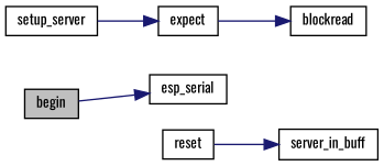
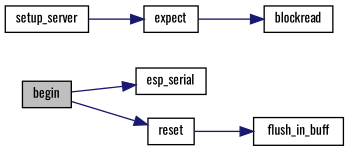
  digraph {
    fontname=Oswald
    rankdir=LR
    node [color=black fillcolor=white fontname=Oswald fontsize=10 shape=record style=filled]
    edge [color=midnightblue fontname=Oswald fontsize=10 labelfontname=Helvetica labelfontsize=10 style=solid]
    n1 [fillcolor=grey75 fontcolor=black height=0.2 label=begin width=0.4]
    n2 [height=0.2 label=esp_serial width=0.4]
    n3 [height=0.2 label=reset width=0.4]
-   n4 [height=0.2 label=server_in_buff width=0.4]
+   n4 [height=0.2 label=flush_in_buff width=0.4]
    n5 [height=0.2 label=setup_server width=0.4]
    n6 [height=0.2 label=expect width=0.4]
    n7 [height=0.2 label=blockread width=0.4]
    n1 -> n2
+   n1 -> n3
    n3 -> n4
    n5 -> n6
    n6 -> n7
  }
